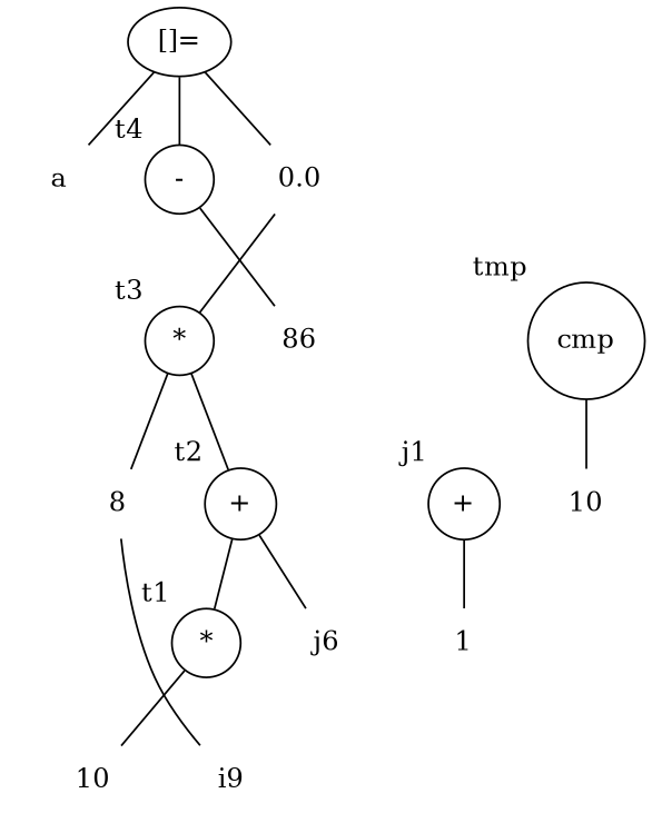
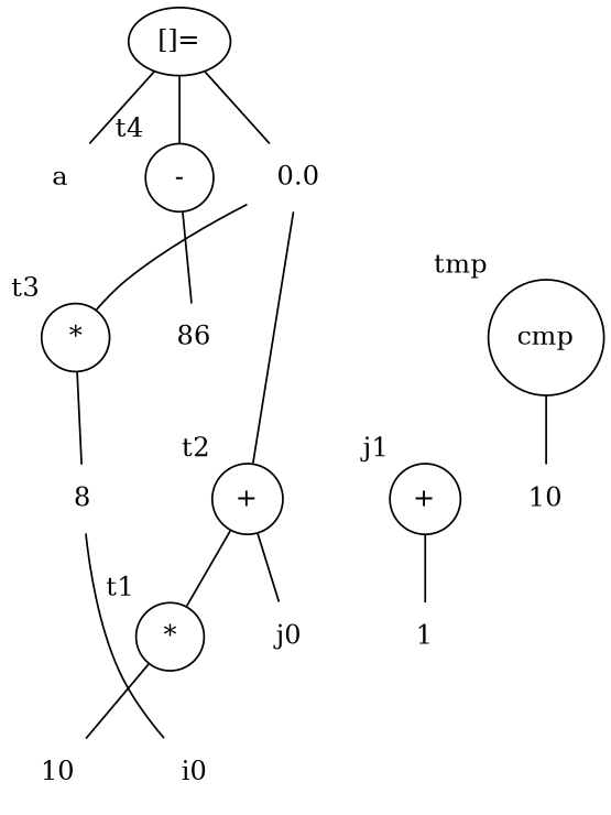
  digraph {
    node [shape=none]
    edge [arrowhead=none arrowtail=none]
-   n1 [label=i9]
+   n1 [label=i0]
    n2 [label=10]
    n3 [label="*" shape=circle xlabel=t1]
-   n4 [label=j6]
+   n4 [label=j0]
    n5 [label="+" shape=circle xlabel=t2]
    n6 [label=8]
    n7 [label="*" shape=circle xlabel=t3]
    n8 [label=86]
    n9 [label="-" shape=circle xlabel=t4]
    n10 [label=0.0]
    n11 [label=a]
    n12 [label=1]
    n13 [label="+" shape=circle xlabel=j1]
    n14 [label=10]
    n15 [label="[]=" shape=oval]
    n16 [label=cmp shape=circle xlabel=tmp]
    subgraph sub_1 {
      rank=same
      n1
      n2
    }
    subgraph sub_2 {
      rank=same
      n3
      n4
    }
    subgraph sub_3 {
      rank=same
      n5
      n6
    }
    subgraph sub_4 {
      rank=same
      n7
      n8
    }
    subgraph sub_5 {
      rank=same
      n9
      n10
      n11
    }
    subgraph sub_6 {
      rank=same
      n4
      n12
    }
    subgraph sub_7 {
      rank=same
      n13
      n14
    }
    n2 -> n1 [style=invis]
    n3 -> n2
    n3 -> n4 [style=invis]
    n4 -> n12 [style=invis]
    n5 -> n3
    n5 -> n4
    n6 -> n1
    n6 -> n5 [style=invis]
-   n7 -> n5
+   n10 -> n5
    n7 -> n6
    n7 -> n8 [style=invis]
    n9 -> n8
    n9 -> n10 [style=invis]
    n10 -> n7
    n11 -> n9 [style=invis]
    n13 -> n12
    n13 -> n14 [style=invis]
    n15 -> n9
    n15 -> n10
    n15 -> n11
    n16 -> n14
  }
